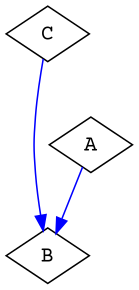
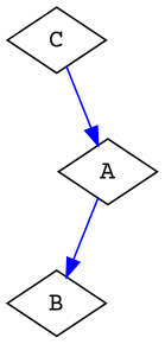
  digraph {
    fontname="Courier Prime"
    node [fontname="Courier Prime" shape=diamond]
    edge [color=blue fontname="Courier Prime"]
    C
    B
    A
-   C -> B [type=s]
+   C -> A [type=s]
    A -> B [type=m]
  }
